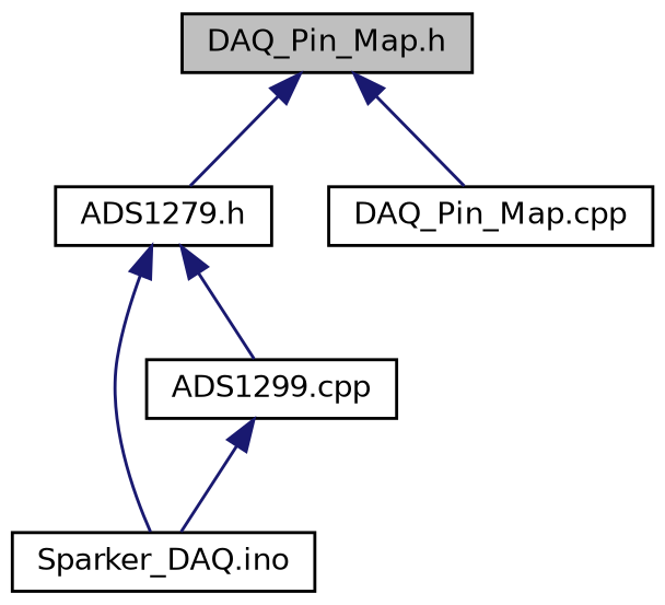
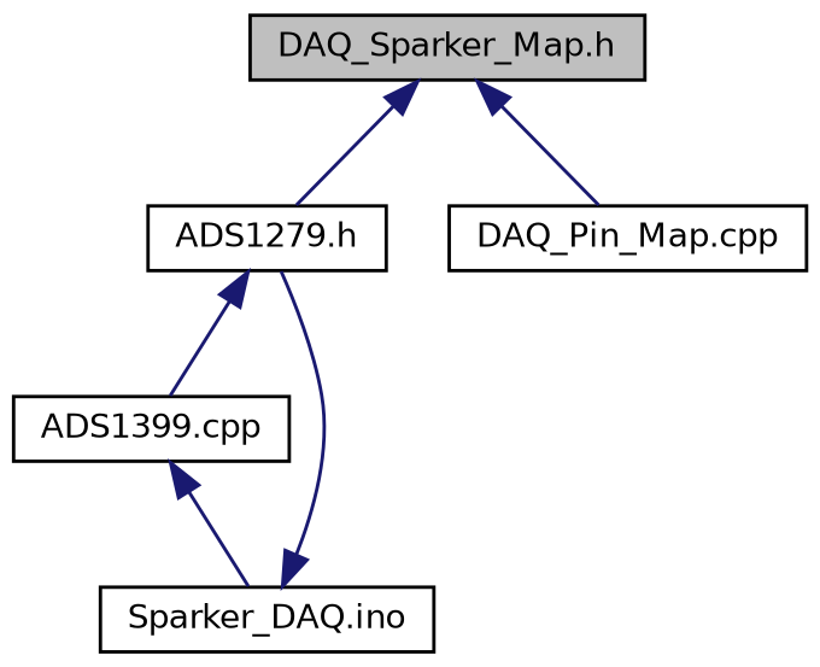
  digraph {
    node [color=black fillcolor=white fontname=Helvetica fontsize=10 shape=record style=filled]
    edge [color=midnightblue dir=back fontname=Helvetica fontsize=10 labelfontname=Helvetica labelfontsize=10 style=solid]
-   n1 [fillcolor=grey75 fontcolor=black height=0.2 label="DAQ_Pin_Map.h" width=0.4]
+   n1 [fillcolor=grey75 fontcolor=black height=0.2 label="DAQ_Sparker_Map.h" width=0.4]
    n2 [height=0.2 label="ADS1279.h" width=0.4]
    n3 [height=0.2 label="DAQ_Pin_Map.cpp" width=0.4]
    n4 [height=0.2 label="Sparker_DAQ.ino" width=0.4]
-   n5 [height=0.2 label="ADS1299.cpp" width=0.4]
+   n5 [height=0.2 label="ADS1399.cpp" width=0.4]
    n1 -> n2
    n1 -> n3
-   n2 -> n4
+   n4 -> n2
    n2 -> n5
    n5 -> n4
  }
